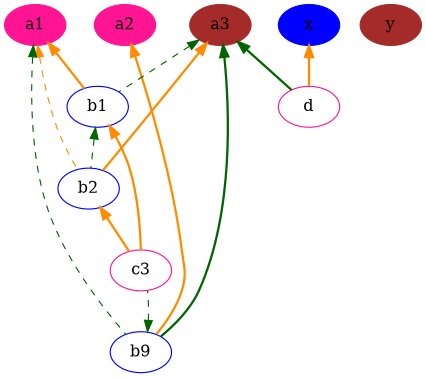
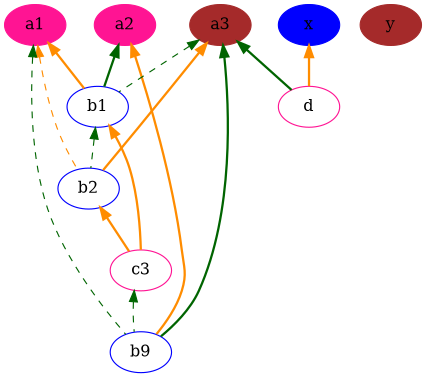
  digraph {
    node [color=deeppink]
    edge [color=darkorange dir=back style=bold]
    n1 [label=c3]
    b1 [color=blue]
    b2 [color=blue]
    n4 [color=blue label=b9]
    y [color=brown style=filled]
    x [color=blue style=filled]
    d
    a1 [style=filled]
    a2 [style=filled]
    a3 [color=brown style=filled]
    b1 -> n1
    b1 -> b2 [color=darkgreen style=dashed]
    b2 -> n1
-   n4 -> n1 [color=darkgreen style=dashed]
+   n1 -> n4 [color=darkgreen style=dashed]
    x -> d
    a1 -> b1
    a1 -> b2 [style=dashed]
    a1 -> n4 [color=darkgreen style=dashed]
+   a2 -> b1 [color=darkgreen]
    a2 -> n4
    a3 -> b1 [color=darkgreen style=dashed]
    a3 -> b2
    a3 -> n4 [color=darkgreen]
    a3 -> d [color=darkgreen]
  }
